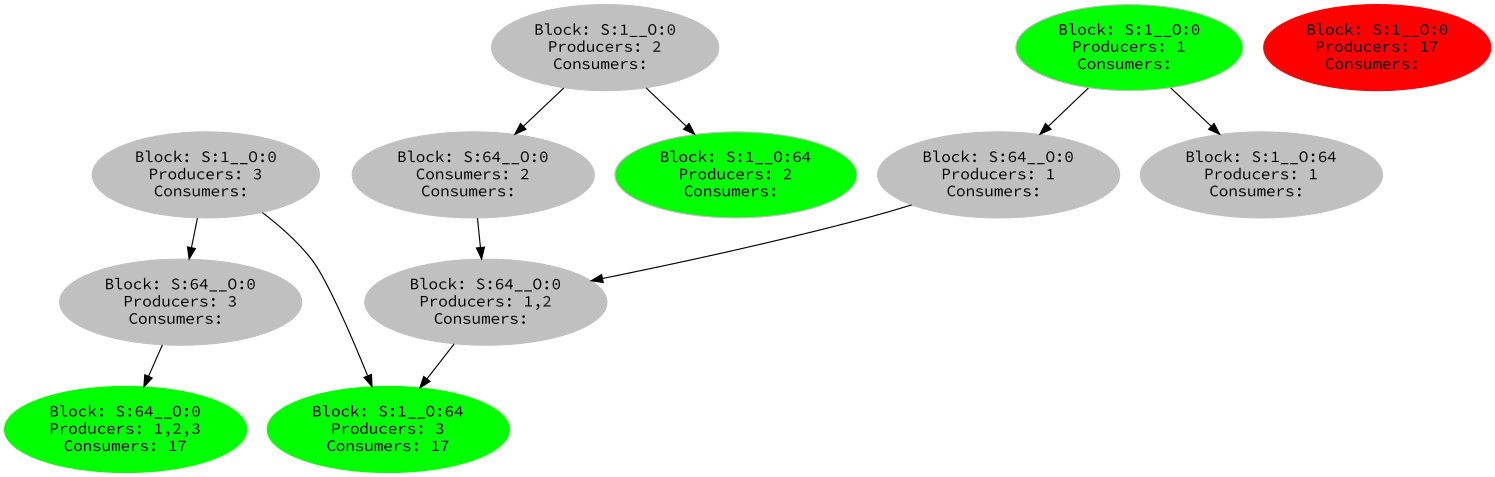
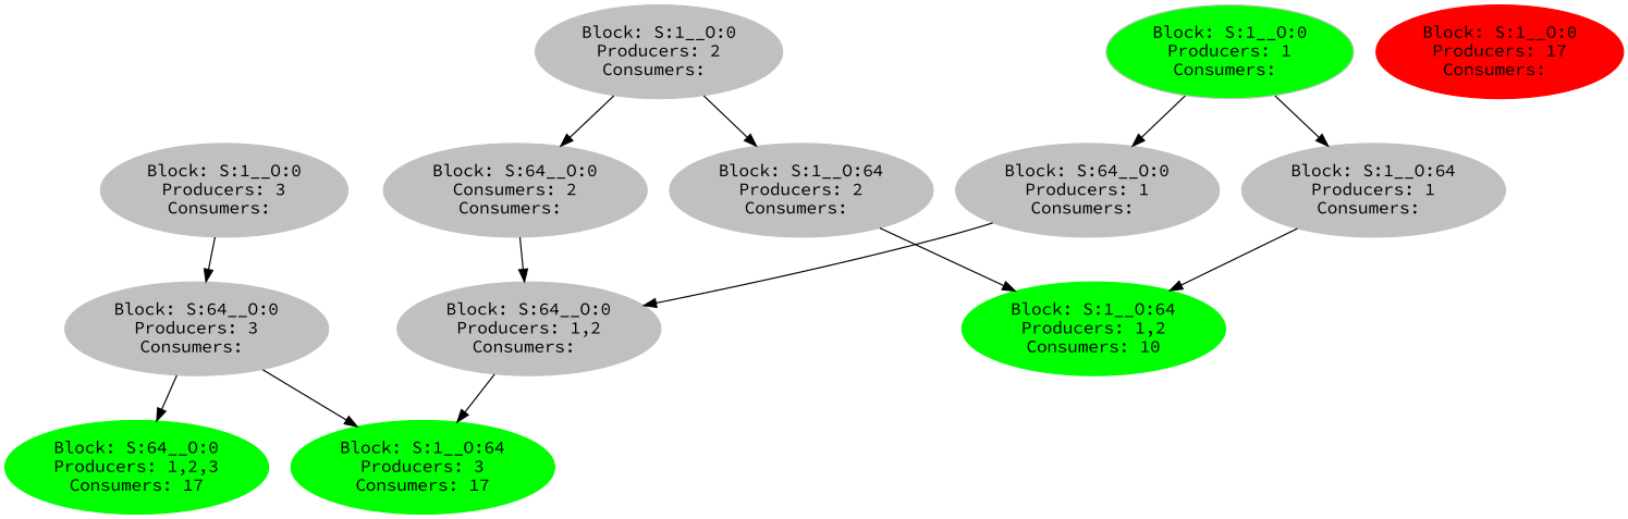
  strict digraph {
    fontname="Source Code Pro"
    node [color=grey fontname="Source Code Pro" style=filled]
    edge [fontname="Source Code Pro"]
    n1 [fillcolor=green label="Block: S:1__O:0\nProducers: 1\nConsumers: "]
    n2 [label="Block: S:64__O:0\nProducers: 1\nConsumers: "]
    n3 [label="Block: S:1__O:64\nProducers: 1\nConsumers: "]
    n4 [label="Block: S:64__O:0\nProducers: 1,2\nConsumers: "]
+   n5 [color=green label="Block: S:1__O:64\nProducers: 1,2\nConsumers: 10"]
    n6 [color=green label="Block: S:1__O:64\nProducers: 3\nConsumers: 17"]
    n7 [color=green label="Block: S:64__O:0\nProducers: 1,2,3\nConsumers: 17"]
    n8 [label="Block: S:1__O:0\nProducers: 2\nConsumers: "]
    n9 [label="Block: S:64__O:0\nConsumers: 2\nConsumers: "]
-   n10 [label="Block: S:1__O:64\nProducers: 2\nConsumers: " fillcolor=green]
+   n10 [label="Block: S:1__O:64\nProducers: 2\nConsumers: "]
    n11 [label="Block: S:1__O:0\nProducers: 3\nConsumers: "]
    n12 [label="Block: S:64__O:0\nProducers: 3\nConsumers: "]
    n13 [color=red label="Block: S:1__O:0\nProducers: 17\nConsumers: "]
    n1 -> n2
    n1 -> n3
    n2 -> n4
+   n3 -> n5
    n4 -> n6
    n8 -> n9
    n8 -> n10
    n9 -> n4
-   n11 -> n6
+   n10 -> n5
+   n12 -> n6
    n11 -> n12
    n12 -> n7
  }
